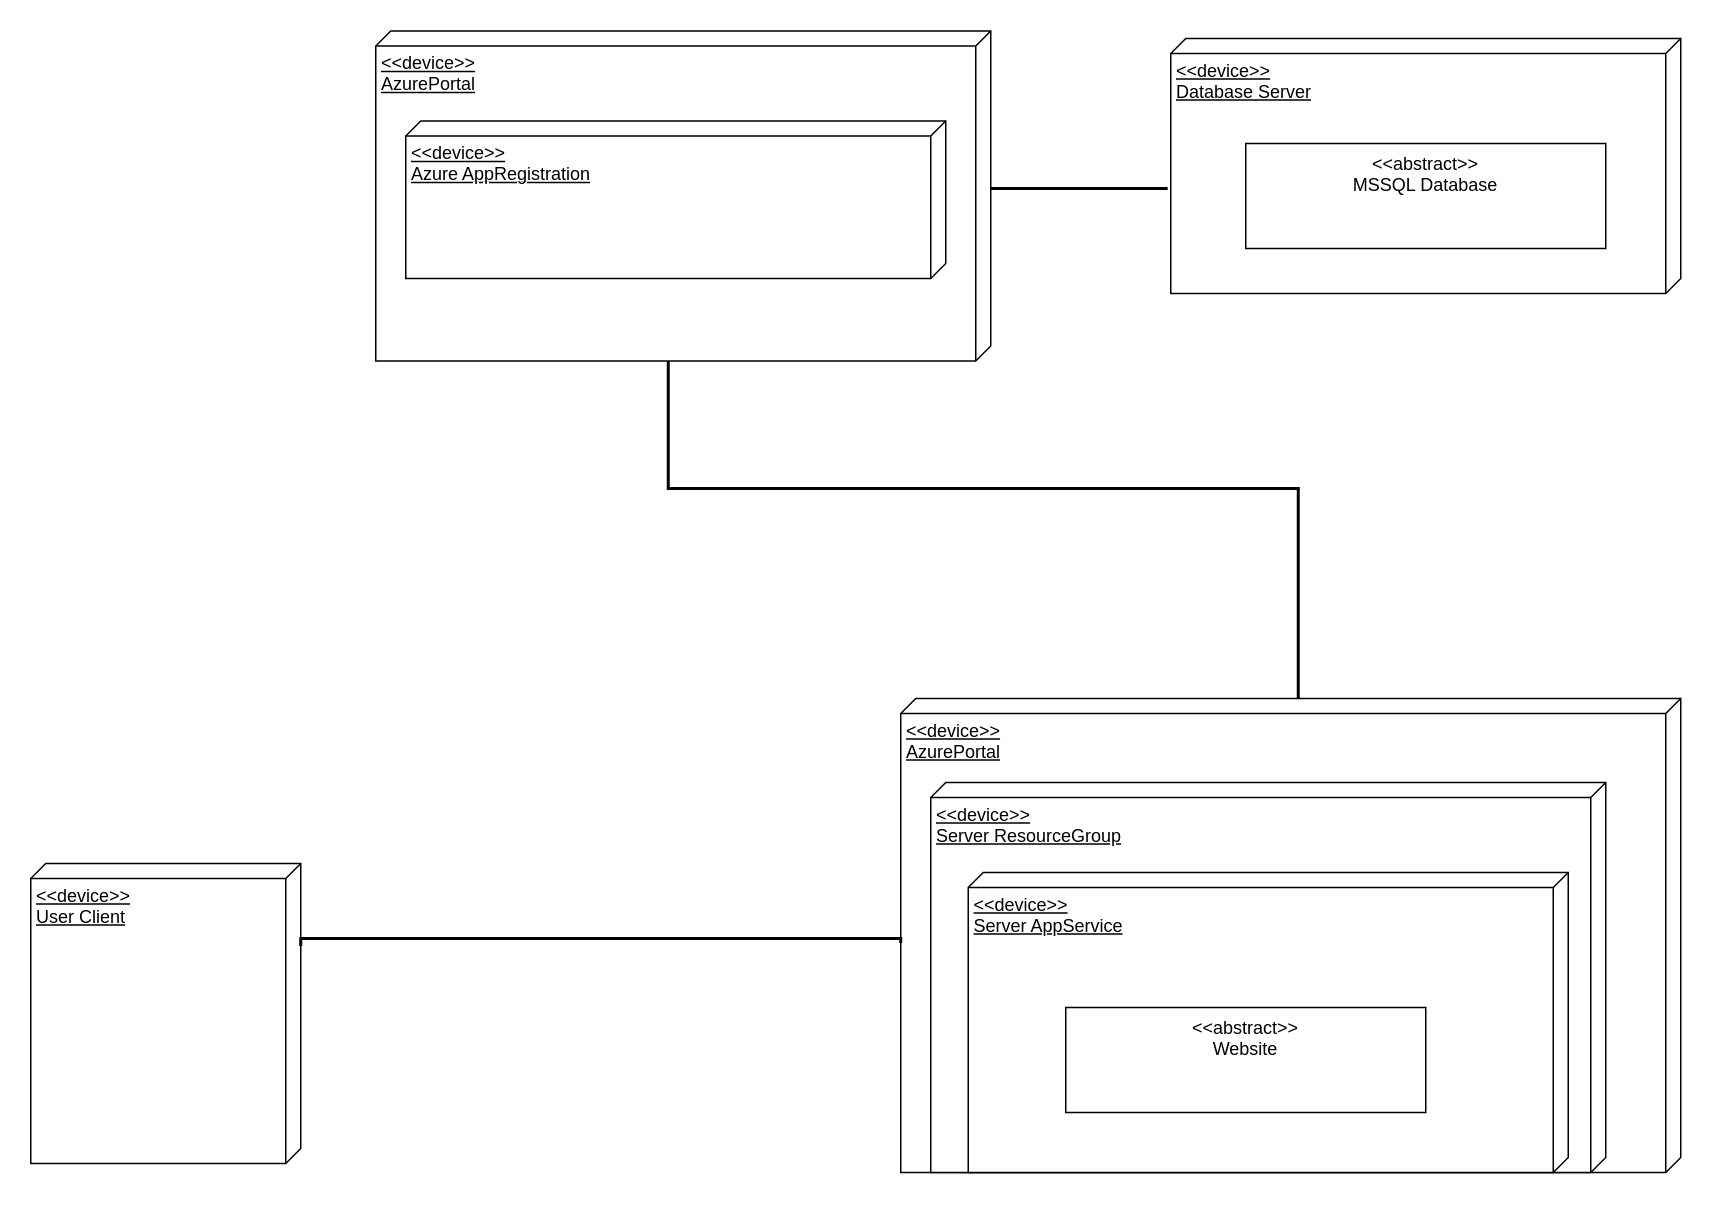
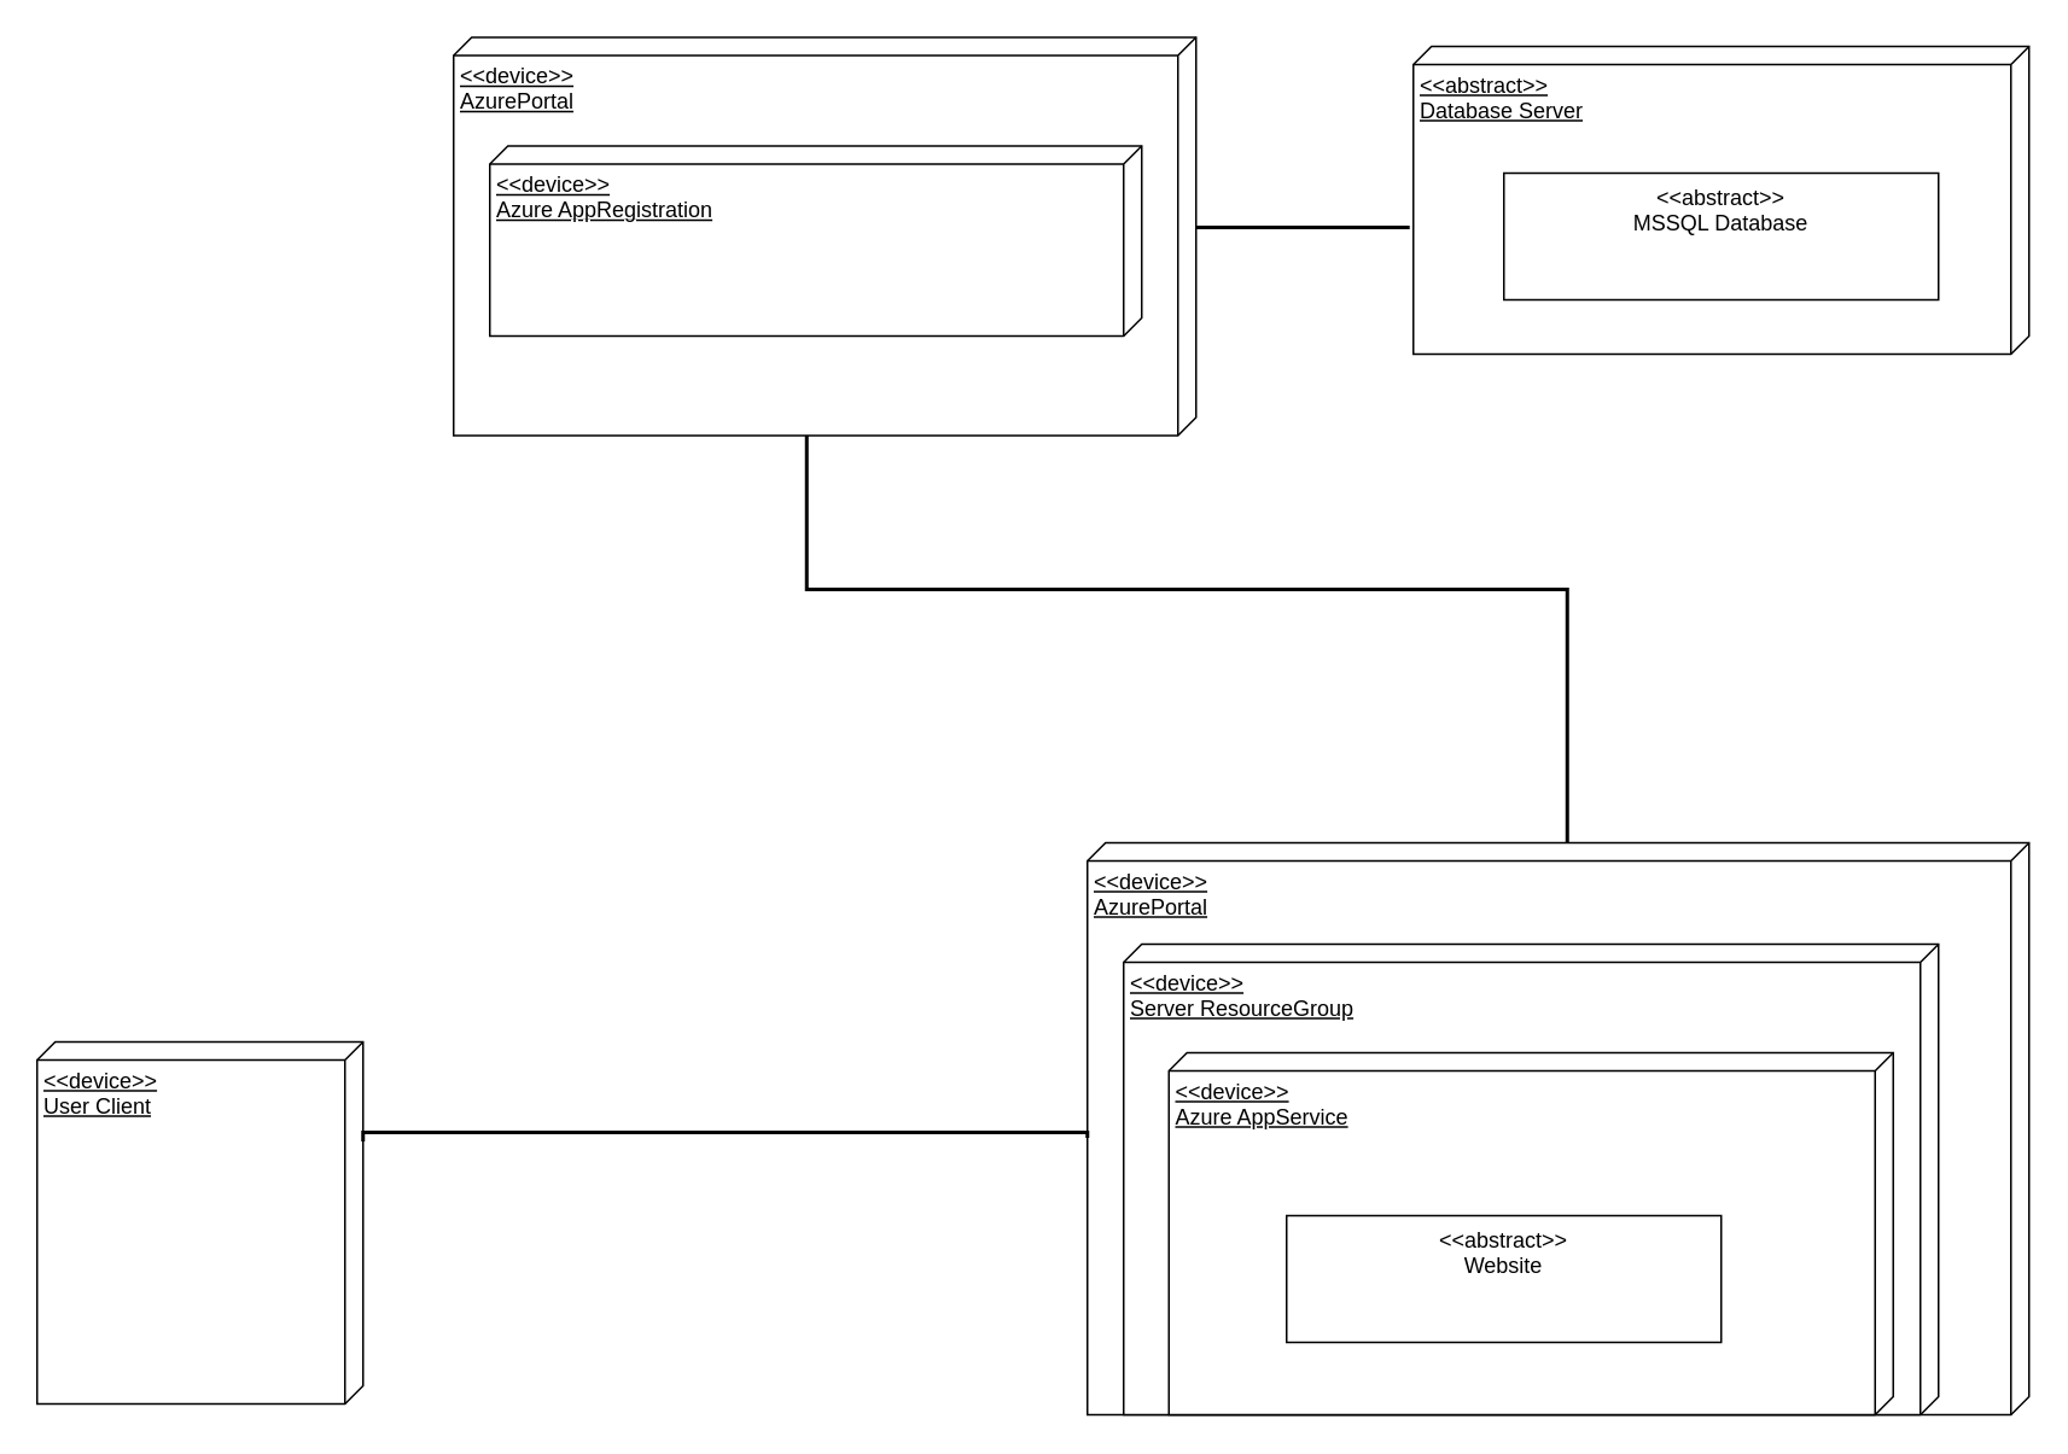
  <mxCell id="0" />
  <mxCell id="1" parent="0" />
  <mxCell id="2" value="&amp;lt;&amp;lt;device&amp;gt;&amp;gt;&lt;br&gt;User Client" style="verticalAlign=top;align=left;spacingTop=8;spacingLeft=2;spacingRight=12;shape=cube;size=10;direction=south;fontStyle=4;html=1;" vertex="1" parent="1"><mxGeometry x="20" y="575" width="180" height="200" as="geometry" /></mxCell>
  <mxCell id="3" value="&amp;lt;&amp;lt;device&amp;gt;&amp;gt;&lt;br&gt;AzurePortal" style="verticalAlign=top;align=left;spacingTop=8;spacingLeft=2;spacingRight=12;shape=cube;size=10;direction=south;fontStyle=4;html=1;" vertex="1" parent="1"><mxGeometry x="600" y="465" width="520" height="316" as="geometry" /></mxCell>
- <mxCell id="4" value="&amp;lt;&amp;lt;device&amp;gt;&amp;gt;&lt;br&gt;Database Server" style="verticalAlign=top;align=left;spacingTop=8;spacingLeft=2;spacingRight=12;shape=cube;size=10;direction=south;fontStyle=4;html=1;" vertex="1" parent="1"><mxGeometry x="780" y="25" width="340" height="170" as="geometry" /></mxCell>
+ <mxCell id="4" value="&amp;lt;&amp;lt;abstract&amp;gt;&amp;gt;&lt;br&gt;Database Server" style="verticalAlign=top;align=left;spacingTop=8;spacingLeft=2;spacingRight=12;shape=cube;size=10;direction=south;fontStyle=4;html=1;" vertex="1" parent="1"><mxGeometry x="780" y="25" width="340" height="170" as="geometry" /></mxCell>
  <mxCell id="5" value="&amp;lt;&amp;lt;device&amp;gt;&amp;gt;&lt;br&gt;Server ResourceGroup" style="verticalAlign=top;align=left;spacingTop=8;spacingLeft=2;spacingRight=12;shape=cube;size=10;direction=south;fontStyle=4;html=1;" vertex="1" parent="1"><mxGeometry x="620" y="521" width="450" height="260" as="geometry" /></mxCell>
- <mxCell id="6" value="&amp;lt;&amp;lt;device&amp;gt;&amp;gt;&lt;br&gt;Server AppService" style="verticalAlign=top;align=left;spacingTop=8;spacingLeft=2;spacingRight=12;shape=cube;size=10;direction=south;fontStyle=4;html=1;" vertex="1" parent="1"><mxGeometry x="645" y="581" width="400" height="200" as="geometry" /></mxCell>
+ <mxCell id="6" value="&amp;lt;&amp;lt;device&amp;gt;&amp;gt;&lt;br&gt;Azure AppService" style="verticalAlign=top;align=left;spacingTop=8;spacingLeft=2;spacingRight=12;shape=cube;size=10;direction=south;fontStyle=4;html=1;" vertex="1" parent="1"><mxGeometry x="645" y="581" width="400" height="200" as="geometry" /></mxCell>
  <mxCell id="7" value="&lt;&lt;abstract&gt;&gt;&#10;Website" style="align=center;verticalAlign=top;" vertex="1" parent="1"><mxGeometry x="710" y="671" width="240" height="70" as="geometry" /></mxCell>
  <mxCell id="8" value="&lt;&lt;abstract&gt;&gt;&#10;MSSQL Database" style="align=center;verticalAlign=top;" vertex="1" parent="1"><mxGeometry x="830" y="95" width="240" height="70" as="geometry" /></mxCell>
  <mxCell id="9" style="edgeStyle=orthogonalEdgeStyle;rounded=0;orthogonalLoop=1;jettySize=auto;html=1;exitX=0;exitY=0;exitDx=105;exitDy=0;exitPerimeter=0;entryX=0.588;entryY=1.006;entryDx=0;entryDy=0;entryPerimeter=0;strokeColor=default;endArrow=none;endFill=0;strokeWidth=2;" edge="1" parent="1" source="10" target="4"><mxGeometry relative="1" as="geometry" /></mxCell>
  <mxCell id="10" value="&amp;lt;&amp;lt;device&amp;gt;&amp;gt;&lt;br&gt;AzurePortal" style="verticalAlign=top;align=left;spacingTop=8;spacingLeft=2;spacingRight=12;shape=cube;size=10;direction=south;fontStyle=4;html=1;" vertex="1" parent="1"><mxGeometry x="250" y="20" width="410" height="220" as="geometry" /></mxCell>
  <mxCell id="11" value="&amp;lt;&amp;lt;device&amp;gt;&amp;gt;&lt;br&gt;Azure AppRegistration" style="verticalAlign=top;align=left;spacingTop=8;spacingLeft=2;spacingRight=12;shape=cube;size=10;direction=south;fontStyle=4;html=1;" vertex="1" parent="1"><mxGeometry x="270" y="80" width="360" height="105" as="geometry" /></mxCell>
  <mxCell id="12" style="edgeStyle=orthogonalEdgeStyle;rounded=0;orthogonalLoop=1;jettySize=auto;html=1;exitX=0;exitY=0;exitDx=55;exitDy=0;exitPerimeter=0;entryX=0;entryY=0;entryDx=163;entryDy=520;entryPerimeter=0;strokeColor=default;endArrow=none;endFill=0;strokeWidth=2;" edge="1" parent="1" source="2" target="3"><mxGeometry relative="1" as="geometry"><mxPoint x="260" y="398.04" as="sourcePoint" /><mxPoint x="377.96" y="398" as="targetPoint" /><Array as="points"><mxPoint x="200" y="625" /><mxPoint x="600" y="625" /></Array></mxGeometry></mxCell>
  <mxCell id="13" style="edgeStyle=orthogonalEdgeStyle;rounded=0;orthogonalLoop=1;jettySize=auto;html=1;exitX=0;exitY=0;exitDx=160;exitDy=185;exitPerimeter=0;entryX=0;entryY=0;entryDx=0;entryDy=255;entryPerimeter=0;strokeColor=default;endArrow=none;endFill=0;strokeWidth=2;" edge="1" parent="1" source="11" target="3"><mxGeometry relative="1" as="geometry"><mxPoint x="670" y="315" as="sourcePoint" /><mxPoint x="1040" y="549" as="targetPoint" /></mxGeometry></mxCell>
